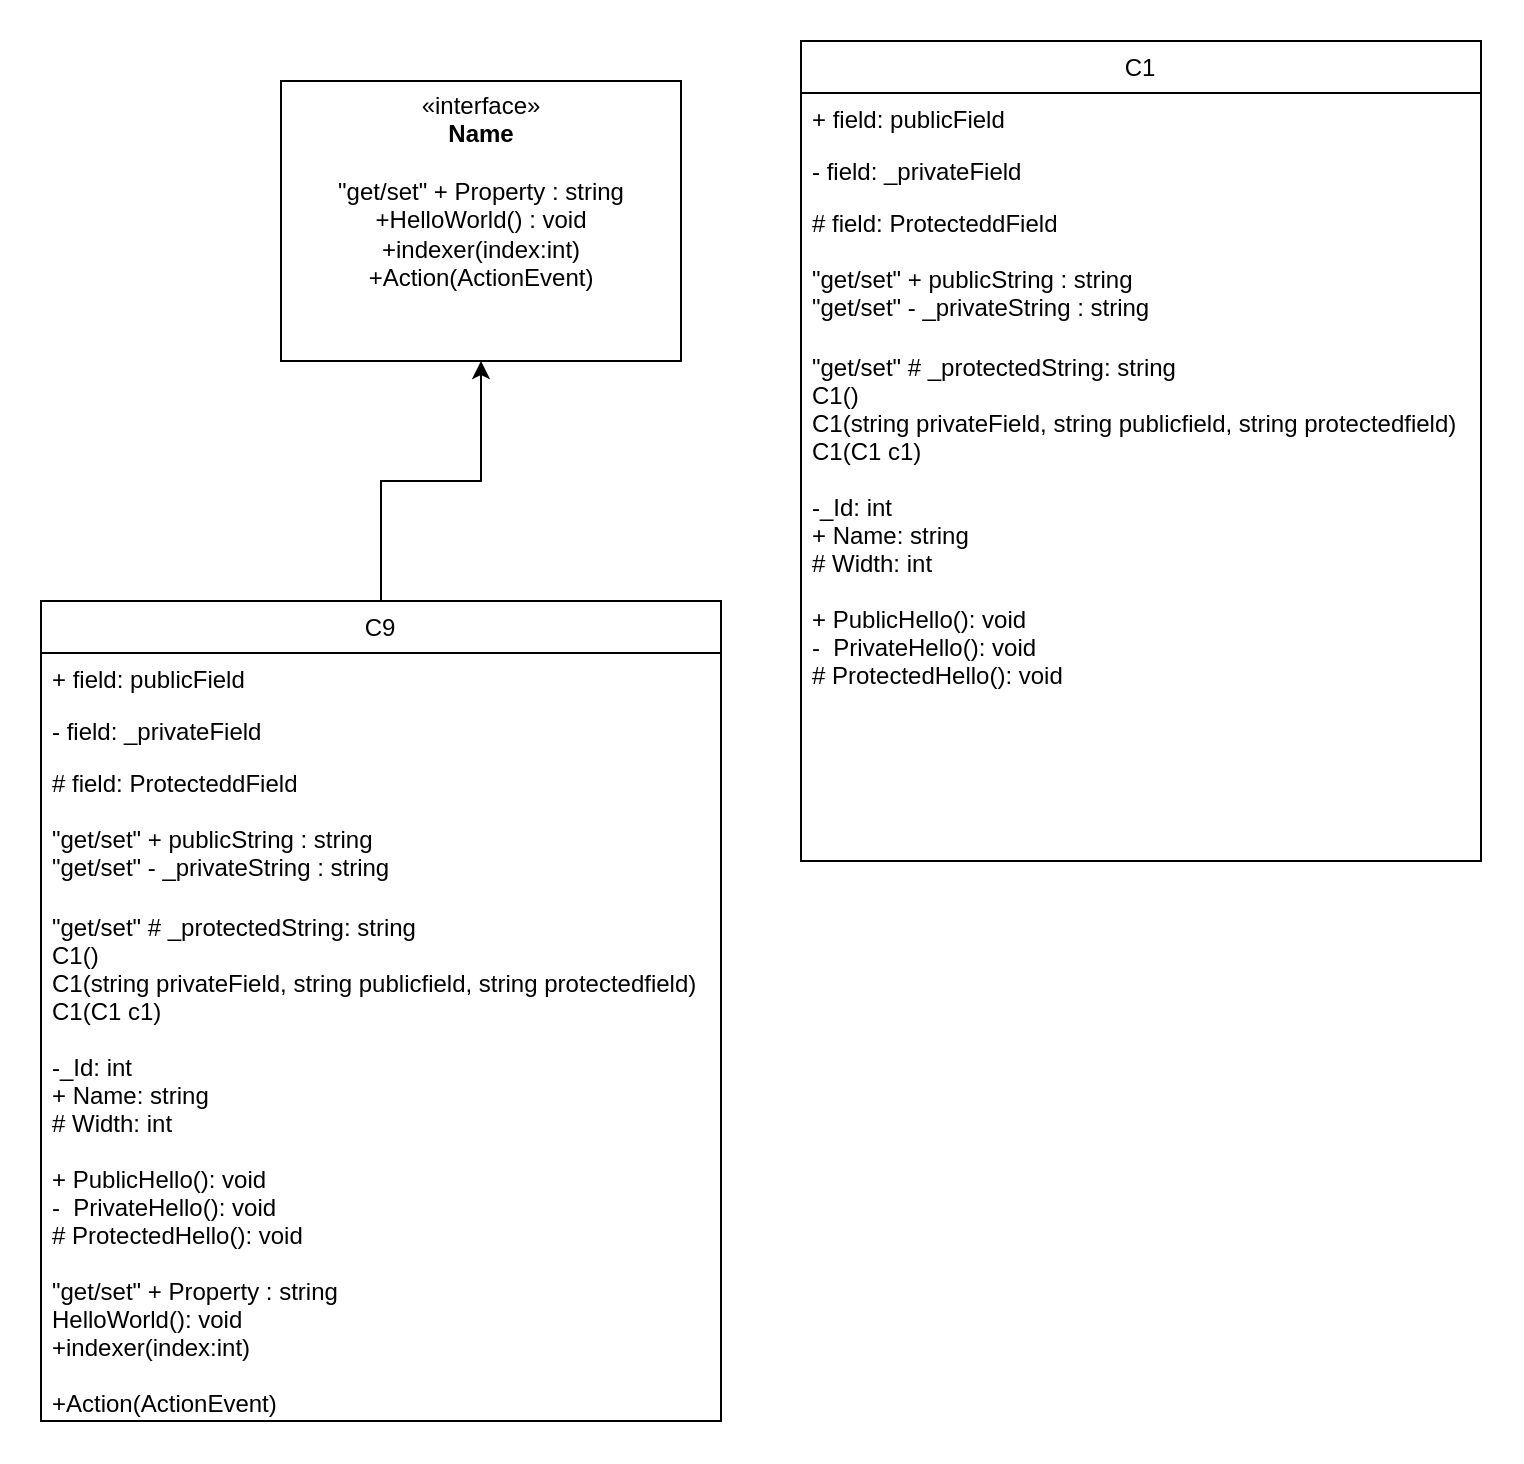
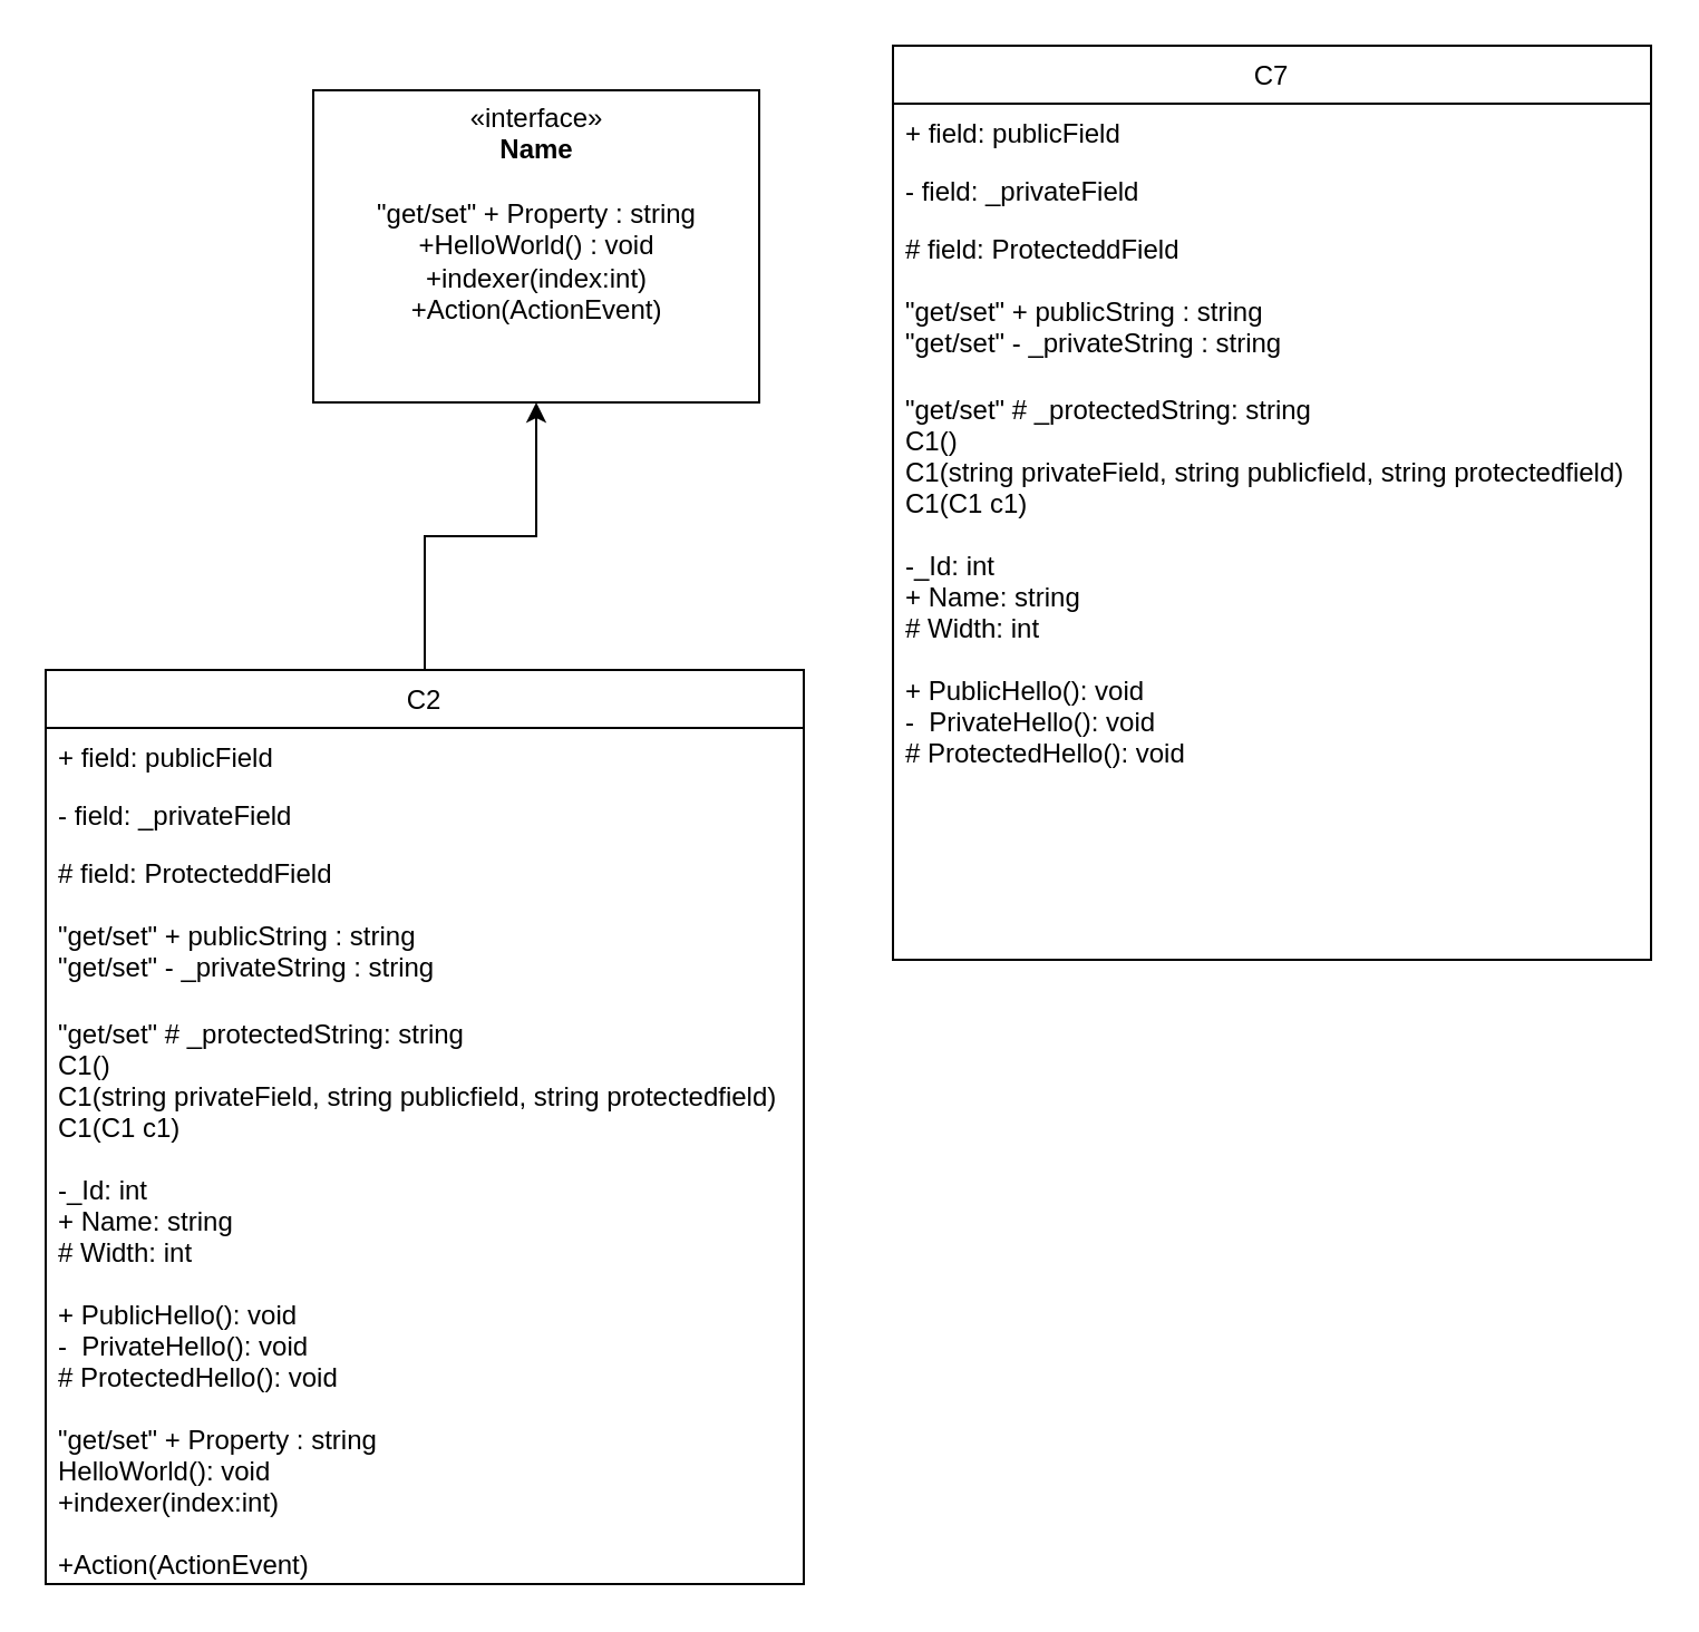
  <mxCell id="0" />
  <mxCell id="1" parent="0" />
- <mxCell id="2" value="C1" style="swimlane;fontStyle=0;childLayout=stackLayout;horizontal=1;startSize=26;fillColor=none;horizontalStack=0;resizeParent=1;resizeParentMax=0;resizeLast=0;collapsible=1;marginBottom=0;" parent="1" vertex="1"><mxGeometry x="400" y="20" width="340" height="410" as="geometry"><mxRectangle x="450" y="290" width="60" height="30" as="alternateBounds" /></mxGeometry></mxCell>
+ <mxCell id="2" value="C7" style="swimlane;fontStyle=0;childLayout=stackLayout;horizontal=1;startSize=26;fillColor=none;horizontalStack=0;resizeParent=1;resizeParentMax=0;resizeLast=0;collapsible=1;marginBottom=0;" parent="1" vertex="1"><mxGeometry x="400" y="20" width="340" height="410" as="geometry"><mxRectangle x="450" y="290" width="60" height="30" as="alternateBounds" /></mxGeometry></mxCell>
  <mxCell id="3" value="+ field: publicField" style="text;strokeColor=none;fillColor=none;align=left;verticalAlign=top;spacingLeft=4;spacingRight=4;overflow=hidden;rotatable=0;points=[[0,0.5],[1,0.5]];portConstraint=eastwest;" parent="2" vertex="1"><mxGeometry y="26" width="340" height="26" as="geometry" /></mxCell>
  <mxCell id="4" value="- field: _privateField" style="text;strokeColor=none;fillColor=none;align=left;verticalAlign=top;spacingLeft=4;spacingRight=4;overflow=hidden;rotatable=0;points=[[0,0.5],[1,0.5]];portConstraint=eastwest;" parent="2" vertex="1"><mxGeometry y="52" width="340" height="26" as="geometry" /></mxCell>
  <mxCell id="5" value="# field: ProtecteddField&#10;&#10;&quot;get/set&quot; + publicString : string&#10;&quot;get/set&quot; - _privateString : string&#10;&#10;" style="text;strokeColor=none;fillColor=none;align=left;verticalAlign=top;spacingLeft=4;spacingRight=4;overflow=hidden;rotatable=0;points=[[0,0.5],[1,0.5]];portConstraint=eastwest;" parent="2" vertex="1"><mxGeometry y="78" width="340" height="72" as="geometry" /></mxCell>
  <mxCell id="6" value="&quot;get/set&quot; # _protectedString: string&#10;C1()&#10;C1(string privateField, string publicfield, string protectedfield)&#10;C1(C1 c1)&#10;&#10;-_Id: int&#10;+ Name: string&#10;# Width: int&#10;&#10;+ PublicHello(): void&#10;-  PrivateHello(): void&#10;# ProtectedHello(): void" style="text;strokeColor=none;fillColor=none;align=left;verticalAlign=top;spacingLeft=4;spacingRight=4;overflow=hidden;rotatable=0;points=[[0,0.5],[1,0.5]];portConstraint=eastwest;" parent="2" vertex="1"><mxGeometry y="150" width="340" height="260" as="geometry" /></mxCell>
  <mxCell id="7" value="«interface»&lt;br&gt;&lt;div&gt;&lt;b&gt;Name&lt;/b&gt;&lt;/div&gt;&lt;div&gt;&lt;b&gt;&lt;br&gt;&lt;/b&gt;&lt;/div&gt;&lt;div&gt;&quot;get/set&quot; + Property : string&lt;/div&gt;&lt;div&gt;+HelloWorld() : void&lt;/div&gt;&lt;div&gt;+indexer(index:int)&lt;br&gt;&lt;/div&gt;&lt;div&gt;+Action(ActionEvent)&lt;b&gt;&lt;br&gt;&lt;/b&gt;&lt;/div&gt;&lt;div&gt;&lt;b&gt;&lt;br&gt;&lt;/b&gt;&lt;/div&gt;&lt;div&gt;&lt;b&gt;&lt;br&gt;&lt;/b&gt;&lt;/div&gt;" style="html=1;" parent="1" vertex="1"><mxGeometry x="140" y="40" width="200" height="140" as="geometry" /></mxCell>
  <mxCell id="8" style="edgeStyle=orthogonalEdgeStyle;rounded=0;orthogonalLoop=1;jettySize=auto;html=1;" parent="1" source="9" target="7" edge="1"><mxGeometry relative="1" as="geometry" /></mxCell>
- <mxCell id="9" value="C9" style="swimlane;fontStyle=0;childLayout=stackLayout;horizontal=1;startSize=26;fillColor=none;horizontalStack=0;resizeParent=1;resizeParentMax=0;resizeLast=0;collapsible=1;marginBottom=0;" parent="1" vertex="1"><mxGeometry x="20" y="300" width="340" height="410" as="geometry"><mxRectangle x="450" y="290" width="60" height="30" as="alternateBounds" /></mxGeometry></mxCell>
+ <mxCell id="9" value="C2" style="swimlane;fontStyle=0;childLayout=stackLayout;horizontal=1;startSize=26;fillColor=none;horizontalStack=0;resizeParent=1;resizeParentMax=0;resizeLast=0;collapsible=1;marginBottom=0;" parent="1" vertex="1"><mxGeometry x="20" y="300" width="340" height="410" as="geometry"><mxRectangle x="450" y="290" width="60" height="30" as="alternateBounds" /></mxGeometry></mxCell>
  <mxCell id="10" value="+ field: publicField" style="text;strokeColor=none;fillColor=none;align=left;verticalAlign=top;spacingLeft=4;spacingRight=4;overflow=hidden;rotatable=0;points=[[0,0.5],[1,0.5]];portConstraint=eastwest;" parent="9" vertex="1"><mxGeometry y="26" width="340" height="26" as="geometry" /></mxCell>
  <mxCell id="11" value="- field: _privateField" style="text;strokeColor=none;fillColor=none;align=left;verticalAlign=top;spacingLeft=4;spacingRight=4;overflow=hidden;rotatable=0;points=[[0,0.5],[1,0.5]];portConstraint=eastwest;" parent="9" vertex="1"><mxGeometry y="52" width="340" height="26" as="geometry" /></mxCell>
  <mxCell id="12" value="# field: ProtecteddField&#10;&#10;&quot;get/set&quot; + publicString : string&#10;&quot;get/set&quot; - _privateString : string&#10;&#10;" style="text;strokeColor=none;fillColor=none;align=left;verticalAlign=top;spacingLeft=4;spacingRight=4;overflow=hidden;rotatable=0;points=[[0,0.5],[1,0.5]];portConstraint=eastwest;" parent="9" vertex="1"><mxGeometry y="78" width="340" height="72" as="geometry" /></mxCell>
  <mxCell id="13" value="&quot;get/set&quot; # _protectedString: string&#10;C1()&#10;C1(string privateField, string publicfield, string protectedfield)&#10;C1(C1 c1)&#10;&#10;-_Id: int&#10;+ Name: string&#10;# Width: int&#10;&#10;+ PublicHello(): void&#10;-  PrivateHello(): void&#10;# ProtectedHello(): void&#10;&#10;&quot;get/set&quot; + Property : string&#10;HelloWorld(): void&#10;+indexer(index:int)&#10;&#10;+Action(ActionEvent)&#10;" style="text;strokeColor=none;fillColor=none;align=left;verticalAlign=top;spacingLeft=4;spacingRight=4;overflow=hidden;rotatable=0;points=[[0,0.5],[1,0.5]];portConstraint=eastwest;" parent="9" vertex="1"><mxGeometry y="150" width="340" height="260" as="geometry" /></mxCell>
